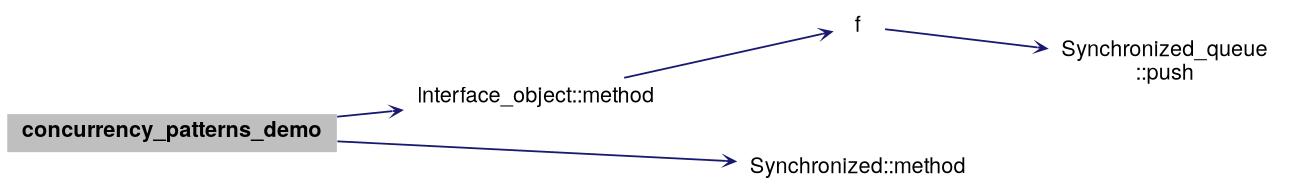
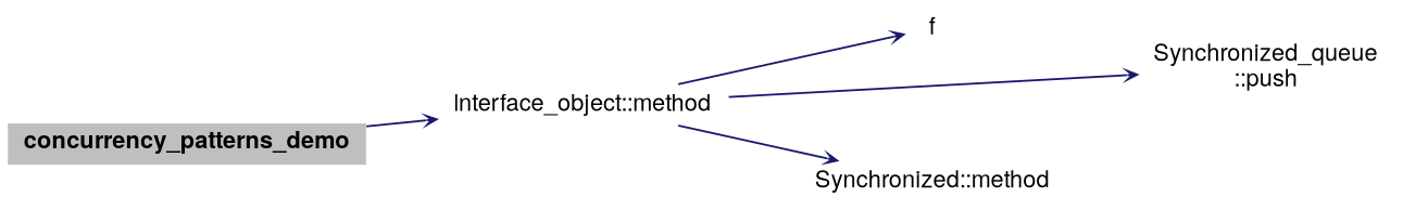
  digraph {
    rankdir=LR
    node [color=black fontname="Helvetica,Arial,sans-serif" fontsize=12 shape=plaintext]
    edge [arrowhead=open arrowsize=0.5 arrowtail=open color=midnightblue fontname="Helvetica,Arial,sans-serif" fontsize=15 labelfontsize=15 style=solid]
    n1 [fillcolor=grey75 fontcolor=black height=0.2 label=<<b>concurrency_patterns_demo</b>> style=filled width=0.4]
    n2 [height=0.2 label="Interface_object::method" width=0.4]
    n3 [height=0.2 label=f width=0.4]
    n4 [height=0.2 label="Synchronized::method" width=0.4]
    n5 [height=0.2 label="Synchronized_queue\l::push" width=0.4]
    n1 -> n2
    n2 -> n3
-   n1 -> n4
-   n3 -> n5
+   n2 -> n4
+   n2 -> n5
  }
